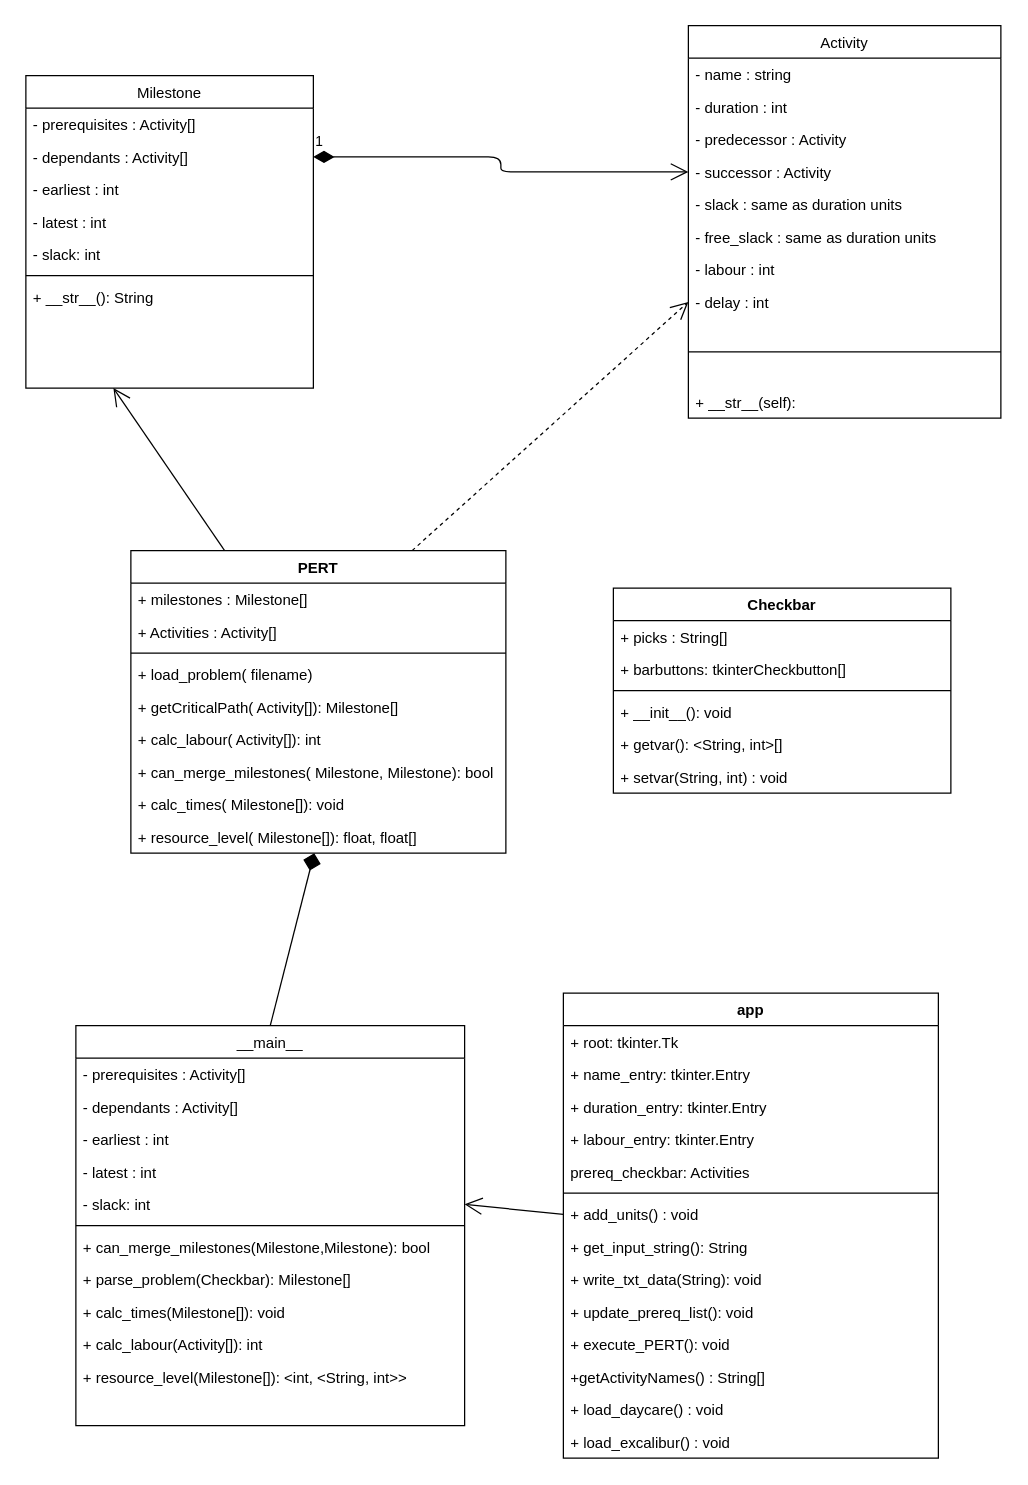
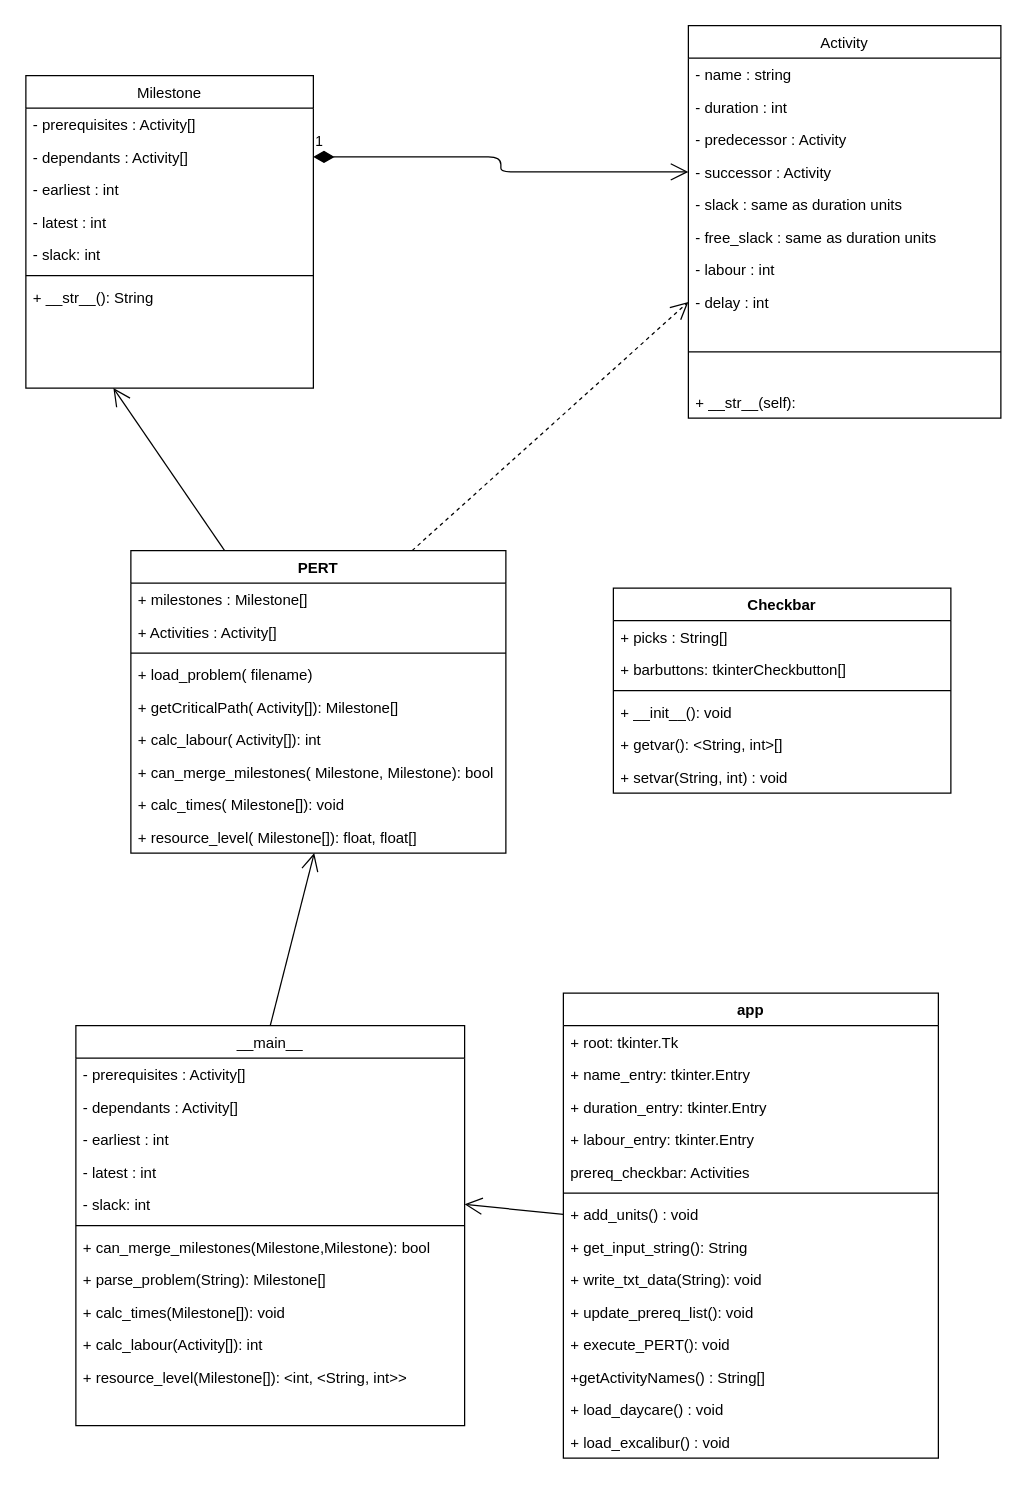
  <mxCell id="0" />
  <mxCell id="1" parent="0" />
  <mxCell id="2" value="Activity" style="swimlane;fontStyle=0;align=center;verticalAlign=top;childLayout=stackLayout;horizontal=1;startSize=26;horizontalStack=0;resizeParent=1;resizeLast=0;collapsible=1;marginBottom=0;rounded=0;shadow=0;strokeWidth=1;" parent="1" vertex="1"><mxGeometry x="550" y="20" width="250" height="314" as="geometry"><mxRectangle x="130" y="380" width="160" height="26" as="alternateBounds" /></mxGeometry></mxCell>
  <mxCell id="3" value="- name : string" style="text;align=left;verticalAlign=top;spacingLeft=4;spacingRight=4;overflow=hidden;rotatable=0;points=[[0,0.5],[1,0.5]];portConstraint=eastwest;" parent="2" vertex="1"><mxGeometry y="26" width="250" height="26" as="geometry" /></mxCell>
  <mxCell id="4" value="- duration : int" style="text;align=left;verticalAlign=top;spacingLeft=4;spacingRight=4;overflow=hidden;rotatable=0;points=[[0,0.5],[1,0.5]];portConstraint=eastwest;" parent="2" vertex="1"><mxGeometry y="52" width="250" height="26" as="geometry" /></mxCell>
  <mxCell id="5" value="- predecessor : Activity" style="text;align=left;verticalAlign=top;spacingLeft=4;spacingRight=4;overflow=hidden;rotatable=0;points=[[0,0.5],[1,0.5]];portConstraint=eastwest;" parent="2" vertex="1"><mxGeometry y="78" width="250" height="26" as="geometry" /></mxCell>
  <mxCell id="6" value="- successor : Activity" style="text;align=left;verticalAlign=top;spacingLeft=4;spacingRight=4;overflow=hidden;rotatable=0;points=[[0,0.5],[1,0.5]];portConstraint=eastwest;" parent="2" vertex="1"><mxGeometry y="104" width="250" height="26" as="geometry" /></mxCell>
  <mxCell id="7" value="- slack : same as duration units" style="text;align=left;verticalAlign=top;spacingLeft=4;spacingRight=4;overflow=hidden;rotatable=0;points=[[0,0.5],[1,0.5]];portConstraint=eastwest;" parent="2" vertex="1"><mxGeometry y="130" width="250" height="26" as="geometry" /></mxCell>
  <mxCell id="8" value="- free_slack : same as duration units" style="text;align=left;verticalAlign=top;spacingLeft=4;spacingRight=4;overflow=hidden;rotatable=0;points=[[0,0.5],[1,0.5]];portConstraint=eastwest;" parent="2" vertex="1"><mxGeometry y="156" width="250" height="26" as="geometry" /></mxCell>
  <mxCell id="9" value="- labour : int" style="text;align=left;verticalAlign=top;spacingLeft=4;spacingRight=4;overflow=hidden;rotatable=0;points=[[0,0.5],[1,0.5]];portConstraint=eastwest;" parent="2" vertex="1"><mxGeometry y="182" width="250" height="26" as="geometry" /></mxCell>
  <mxCell id="10" value="- delay : int" style="text;align=left;verticalAlign=top;spacingLeft=4;spacingRight=4;overflow=hidden;rotatable=0;points=[[0,0.5],[1,0.5]];portConstraint=eastwest;" parent="2" vertex="1"><mxGeometry y="208" width="250" height="26" as="geometry" /></mxCell>
  <mxCell id="11" value="" style="line;html=1;strokeWidth=1;align=left;verticalAlign=middle;spacingTop=-1;spacingLeft=3;spacingRight=3;rotatable=0;labelPosition=right;points=[];portConstraint=eastwest;" parent="2" vertex="1"><mxGeometry y="234" width="250" height="54" as="geometry" /></mxCell>
  <mxCell id="12" value="+ __str__(self):" style="text;align=left;verticalAlign=top;spacingLeft=4;spacingRight=4;overflow=hidden;rotatable=0;points=[[0,0.5],[1,0.5]];portConstraint=eastwest;" parent="2" vertex="1"><mxGeometry y="288" width="250" height="26" as="geometry" /></mxCell>
  <mxCell id="13" value="PERT" style="swimlane;fontStyle=1;align=center;verticalAlign=top;childLayout=stackLayout;horizontal=1;startSize=26;horizontalStack=0;resizeParent=1;resizeParentMax=0;resizeLast=0;collapsible=1;marginBottom=0;" parent="1" vertex="1"><mxGeometry x="104" y="440" width="300" height="242" as="geometry" /></mxCell>
  <mxCell id="14" value="+ milestones : Milestone[]" style="text;strokeColor=none;fillColor=none;align=left;verticalAlign=top;spacingLeft=4;spacingRight=4;overflow=hidden;rotatable=0;points=[[0,0.5],[1,0.5]];portConstraint=eastwest;" parent="13" vertex="1"><mxGeometry y="26" width="300" height="26" as="geometry" /></mxCell>
  <mxCell id="15" value="+ Activities : Activity[]" style="text;strokeColor=none;fillColor=none;align=left;verticalAlign=top;spacingLeft=4;spacingRight=4;overflow=hidden;rotatable=0;points=[[0,0.5],[1,0.5]];portConstraint=eastwest;" parent="13" vertex="1"><mxGeometry y="52" width="300" height="26" as="geometry" /></mxCell>
  <mxCell id="16" value="" style="line;strokeWidth=1;fillColor=none;align=left;verticalAlign=middle;spacingTop=-1;spacingLeft=3;spacingRight=3;rotatable=0;labelPosition=right;points=[];portConstraint=eastwest;" parent="13" vertex="1"><mxGeometry y="78" width="300" height="8" as="geometry" /></mxCell>
  <mxCell id="17" value="+ load_problem( filename)" style="text;strokeColor=none;fillColor=none;align=left;verticalAlign=top;spacingLeft=4;spacingRight=4;overflow=hidden;rotatable=0;points=[[0,0.5],[1,0.5]];portConstraint=eastwest;" parent="13" vertex="1"><mxGeometry y="86" width="300" height="26" as="geometry" /></mxCell>
  <mxCell id="18" value="+ getCriticalPath( Activity[]): Milestone[]" style="text;strokeColor=none;fillColor=none;align=left;verticalAlign=top;spacingLeft=4;spacingRight=4;overflow=hidden;rotatable=0;points=[[0,0.5],[1,0.5]];portConstraint=eastwest;" parent="13" vertex="1"><mxGeometry y="112" width="300" height="26" as="geometry" /></mxCell>
  <mxCell id="19" value="+ calc_labour( Activity[]): int" style="text;strokeColor=none;fillColor=none;align=left;verticalAlign=top;spacingLeft=4;spacingRight=4;overflow=hidden;rotatable=0;points=[[0,0.5],[1,0.5]];portConstraint=eastwest;" parent="13" vertex="1"><mxGeometry y="138" width="300" height="26" as="geometry" /></mxCell>
  <mxCell id="20" value="+ can_merge_milestones( Milestone, Milestone): bool" style="text;strokeColor=none;fillColor=none;align=left;verticalAlign=top;spacingLeft=4;spacingRight=4;overflow=hidden;rotatable=0;points=[[0,0.5],[1,0.5]];portConstraint=eastwest;" parent="13" vertex="1"><mxGeometry y="164" width="300" height="26" as="geometry" /></mxCell>
  <mxCell id="21" value="+ calc_times( Milestone[]): void" style="text;strokeColor=none;fillColor=none;align=left;verticalAlign=top;spacingLeft=4;spacingRight=4;overflow=hidden;rotatable=0;points=[[0,0.5],[1,0.5]];portConstraint=eastwest;" parent="13" vertex="1"><mxGeometry y="190" width="300" height="26" as="geometry" /></mxCell>
  <mxCell id="22" value="+ resource_level( Milestone[]): float, float[]" style="text;strokeColor=none;fillColor=none;align=left;verticalAlign=top;spacingLeft=4;spacingRight=4;overflow=hidden;rotatable=0;points=[[0,0.5],[1,0.5]];portConstraint=eastwest;" parent="13" vertex="1"><mxGeometry y="216" width="300" height="26" as="geometry" /></mxCell>
  <mxCell id="23" value="__main__" style="swimlane;fontStyle=0;align=center;verticalAlign=top;childLayout=stackLayout;horizontal=1;startSize=26;horizontalStack=0;resizeParent=1;resizeLast=0;collapsible=1;marginBottom=0;rounded=0;shadow=0;strokeWidth=1;" vertex="1" parent="1"><mxGeometry x="60" y="820" width="311" height="320" as="geometry"><mxRectangle x="550" y="140" width="160" height="26" as="alternateBounds" /></mxGeometry></mxCell>
  <mxCell id="24" value="- prerequisites : Activity[]" style="text;align=left;verticalAlign=top;spacingLeft=4;spacingRight=4;overflow=hidden;rotatable=0;points=[[0,0.5],[1,0.5]];portConstraint=eastwest;" vertex="1" parent="23"><mxGeometry y="26" width="311" height="26" as="geometry" /></mxCell>
  <mxCell id="25" value="- dependants : Activity[]" style="text;align=left;verticalAlign=top;spacingLeft=4;spacingRight=4;overflow=hidden;rotatable=0;points=[[0,0.5],[1,0.5]];portConstraint=eastwest;" vertex="1" parent="23"><mxGeometry y="52" width="311" height="26" as="geometry" /></mxCell>
  <mxCell id="26" value="- earliest : int" style="text;align=left;verticalAlign=top;spacingLeft=4;spacingRight=4;overflow=hidden;rotatable=0;points=[[0,0.5],[1,0.5]];portConstraint=eastwest;" vertex="1" parent="23"><mxGeometry y="78" width="311" height="26" as="geometry" /></mxCell>
  <mxCell id="27" value="- latest : int" style="text;align=left;verticalAlign=top;spacingLeft=4;spacingRight=4;overflow=hidden;rotatable=0;points=[[0,0.5],[1,0.5]];portConstraint=eastwest;" vertex="1" parent="23"><mxGeometry y="104" width="311" height="26" as="geometry" /></mxCell>
  <mxCell id="28" value="- slack: int" style="text;align=left;verticalAlign=top;spacingLeft=4;spacingRight=4;overflow=hidden;rotatable=0;points=[[0,0.5],[1,0.5]];portConstraint=eastwest;" vertex="1" parent="23"><mxGeometry y="130" width="311" height="26" as="geometry" /></mxCell>
  <mxCell id="29" value="" style="line;html=1;strokeWidth=1;align=left;verticalAlign=middle;spacingTop=-1;spacingLeft=3;spacingRight=3;rotatable=0;labelPosition=right;points=[];portConstraint=eastwest;" vertex="1" parent="23"><mxGeometry y="156" width="311" height="8" as="geometry" /></mxCell>
  <mxCell id="30" value="+ can_merge_milestones(Milestone,Milestone): bool" style="text;align=left;verticalAlign=top;spacingLeft=4;spacingRight=4;overflow=hidden;rotatable=0;points=[[0,0.5],[1,0.5]];portConstraint=eastwest;" vertex="1" parent="23"><mxGeometry y="164" width="311" height="26" as="geometry" /></mxCell>
- <mxCell id="31" value="+ parse_problem(Checkbar): Milestone[]" style="text;align=left;verticalAlign=top;spacingLeft=4;spacingRight=4;overflow=hidden;rotatable=0;points=[[0,0.5],[1,0.5]];portConstraint=eastwest;" vertex="1" parent="23"><mxGeometry y="190" width="311" height="26" as="geometry" /></mxCell>
+ <mxCell id="31" value="+ parse_problem(String): Milestone[]" style="text;align=left;verticalAlign=top;spacingLeft=4;spacingRight=4;overflow=hidden;rotatable=0;points=[[0,0.5],[1,0.5]];portConstraint=eastwest;" vertex="1" parent="23"><mxGeometry y="190" width="311" height="26" as="geometry" /></mxCell>
  <mxCell id="32" value="+ calc_times(Milestone[]): void" style="text;align=left;verticalAlign=top;spacingLeft=4;spacingRight=4;overflow=hidden;rotatable=0;points=[[0,0.5],[1,0.5]];portConstraint=eastwest;" vertex="1" parent="23"><mxGeometry y="216" width="311" height="26" as="geometry" /></mxCell>
  <mxCell id="33" value="+ calc_labour(Activity[]): int" style="text;align=left;verticalAlign=top;spacingLeft=4;spacingRight=4;overflow=hidden;rotatable=0;points=[[0,0.5],[1,0.5]];portConstraint=eastwest;" vertex="1" parent="23"><mxGeometry y="242" width="311" height="26" as="geometry" /></mxCell>
  <mxCell id="34" value="+ resource_level(Milestone[]): &lt;int, &lt;String, int&gt;&gt;" style="text;align=left;verticalAlign=top;spacingLeft=4;spacingRight=4;overflow=hidden;rotatable=0;points=[[0,0.5],[1,0.5]];portConstraint=eastwest;" vertex="1" parent="23"><mxGeometry y="268" width="311" height="26" as="geometry" /></mxCell>
  <mxCell id="35" value="Milestone" style="swimlane;fontStyle=0;align=center;verticalAlign=top;childLayout=stackLayout;horizontal=1;startSize=26;horizontalStack=0;resizeParent=1;resizeLast=0;collapsible=1;marginBottom=0;rounded=0;shadow=0;strokeWidth=1;" vertex="1" parent="1"><mxGeometry x="20" y="60" width="230" height="250" as="geometry"><mxRectangle x="550" y="140" width="160" height="26" as="alternateBounds" /></mxGeometry></mxCell>
  <mxCell id="36" value="- prerequisites : Activity[]" style="text;align=left;verticalAlign=top;spacingLeft=4;spacingRight=4;overflow=hidden;rotatable=0;points=[[0,0.5],[1,0.5]];portConstraint=eastwest;" vertex="1" parent="35"><mxGeometry y="26" width="230" height="26" as="geometry" /></mxCell>
  <mxCell id="37" value="- dependants : Activity[]" style="text;align=left;verticalAlign=top;spacingLeft=4;spacingRight=4;overflow=hidden;rotatable=0;points=[[0,0.5],[1,0.5]];portConstraint=eastwest;" vertex="1" parent="35"><mxGeometry y="52" width="230" height="26" as="geometry" /></mxCell>
  <mxCell id="38" value="- earliest : int" style="text;align=left;verticalAlign=top;spacingLeft=4;spacingRight=4;overflow=hidden;rotatable=0;points=[[0,0.5],[1,0.5]];portConstraint=eastwest;" vertex="1" parent="35"><mxGeometry y="78" width="230" height="26" as="geometry" /></mxCell>
  <mxCell id="39" value="- latest : int" style="text;align=left;verticalAlign=top;spacingLeft=4;spacingRight=4;overflow=hidden;rotatable=0;points=[[0,0.5],[1,0.5]];portConstraint=eastwest;" vertex="1" parent="35"><mxGeometry y="104" width="230" height="26" as="geometry" /></mxCell>
  <mxCell id="40" value="- slack: int" style="text;align=left;verticalAlign=top;spacingLeft=4;spacingRight=4;overflow=hidden;rotatable=0;points=[[0,0.5],[1,0.5]];portConstraint=eastwest;" vertex="1" parent="35"><mxGeometry y="130" width="230" height="26" as="geometry" /></mxCell>
  <mxCell id="41" value="" style="line;html=1;strokeWidth=1;align=left;verticalAlign=middle;spacingTop=-1;spacingLeft=3;spacingRight=3;rotatable=0;labelPosition=right;points=[];portConstraint=eastwest;" vertex="1" parent="35"><mxGeometry y="156" width="230" height="8" as="geometry" /></mxCell>
  <mxCell id="42" value="+ __str__(): String" style="text;align=left;verticalAlign=top;spacingLeft=4;spacingRight=4;overflow=hidden;rotatable=0;points=[[0,0.5],[1,0.5]];portConstraint=eastwest;" vertex="1" parent="35"><mxGeometry y="164" width="230" height="26" as="geometry" /></mxCell>
  <mxCell id="43" value="app" style="swimlane;fontStyle=1;align=center;verticalAlign=top;childLayout=stackLayout;horizontal=1;startSize=26;horizontalStack=0;resizeParent=1;resizeParentMax=0;resizeLast=0;collapsible=1;marginBottom=0;" vertex="1" parent="1"><mxGeometry x="450" y="794" width="300" height="372" as="geometry" /></mxCell>
  <mxCell id="44" value="+ root: tkinter.Tk" style="text;strokeColor=none;fillColor=none;align=left;verticalAlign=top;spacingLeft=4;spacingRight=4;overflow=hidden;rotatable=0;points=[[0,0.5],[1,0.5]];portConstraint=eastwest;" vertex="1" parent="43"><mxGeometry y="26" width="300" height="26" as="geometry" /></mxCell>
  <mxCell id="45" value="+ name_entry: tkinter.Entry" style="text;strokeColor=none;fillColor=none;align=left;verticalAlign=top;spacingLeft=4;spacingRight=4;overflow=hidden;rotatable=0;points=[[0,0.5],[1,0.5]];portConstraint=eastwest;" vertex="1" parent="43"><mxGeometry y="52" width="300" height="26" as="geometry" /></mxCell>
  <mxCell id="46" value="+ duration_entry: tkinter.Entry" style="text;strokeColor=none;fillColor=none;align=left;verticalAlign=top;spacingLeft=4;spacingRight=4;overflow=hidden;rotatable=0;points=[[0,0.5],[1,0.5]];portConstraint=eastwest;" vertex="1" parent="43"><mxGeometry y="78" width="300" height="26" as="geometry" /></mxCell>
  <mxCell id="47" value="+ labour_entry: tkinter.Entry" style="text;strokeColor=none;fillColor=none;align=left;verticalAlign=top;spacingLeft=4;spacingRight=4;overflow=hidden;rotatable=0;points=[[0,0.5],[1,0.5]];portConstraint=eastwest;" vertex="1" parent="43"><mxGeometry y="104" width="300" height="26" as="geometry" /></mxCell>
  <mxCell id="48" value="prereq_checkbar: Activities" style="text;strokeColor=none;fillColor=none;align=left;verticalAlign=top;spacingLeft=4;spacingRight=4;overflow=hidden;rotatable=0;points=[[0,0.5],[1,0.5]];portConstraint=eastwest;" vertex="1" parent="43"><mxGeometry y="130" width="300" height="26" as="geometry" /></mxCell>
  <mxCell id="49" value="" style="line;strokeWidth=1;fillColor=none;align=left;verticalAlign=middle;spacingTop=-1;spacingLeft=3;spacingRight=3;rotatable=0;labelPosition=right;points=[];portConstraint=eastwest;" vertex="1" parent="43"><mxGeometry y="156" width="300" height="8" as="geometry" /></mxCell>
  <mxCell id="50" value="+ add_units() : void" style="text;strokeColor=none;fillColor=none;align=left;verticalAlign=top;spacingLeft=4;spacingRight=4;overflow=hidden;rotatable=0;points=[[0,0.5],[1,0.5]];portConstraint=eastwest;" vertex="1" parent="43"><mxGeometry y="164" width="300" height="26" as="geometry" /></mxCell>
  <mxCell id="51" value="+ get_input_string(): String" style="text;strokeColor=none;fillColor=none;align=left;verticalAlign=top;spacingLeft=4;spacingRight=4;overflow=hidden;rotatable=0;points=[[0,0.5],[1,0.5]];portConstraint=eastwest;" vertex="1" parent="43"><mxGeometry y="190" width="300" height="26" as="geometry" /></mxCell>
  <mxCell id="52" value="+ write_txt_data(String): void" style="text;strokeColor=none;fillColor=none;align=left;verticalAlign=top;spacingLeft=4;spacingRight=4;overflow=hidden;rotatable=0;points=[[0,0.5],[1,0.5]];portConstraint=eastwest;" vertex="1" parent="43"><mxGeometry y="216" width="300" height="26" as="geometry" /></mxCell>
  <mxCell id="53" value="+ update_prereq_list(): void" style="text;strokeColor=none;fillColor=none;align=left;verticalAlign=top;spacingLeft=4;spacingRight=4;overflow=hidden;rotatable=0;points=[[0,0.5],[1,0.5]];portConstraint=eastwest;" vertex="1" parent="43"><mxGeometry y="242" width="300" height="26" as="geometry" /></mxCell>
  <mxCell id="54" value="+ execute_PERT(): void" style="text;strokeColor=none;fillColor=none;align=left;verticalAlign=top;spacingLeft=4;spacingRight=4;overflow=hidden;rotatable=0;points=[[0,0.5],[1,0.5]];portConstraint=eastwest;" vertex="1" parent="43"><mxGeometry y="268" width="300" height="26" as="geometry" /></mxCell>
  <mxCell id="55" value="+getActivityNames() : String[]" style="text;strokeColor=none;fillColor=none;align=left;verticalAlign=top;spacingLeft=4;spacingRight=4;overflow=hidden;rotatable=0;points=[[0,0.5],[1,0.5]];portConstraint=eastwest;" vertex="1" parent="43"><mxGeometry y="294" width="300" height="26" as="geometry" /></mxCell>
  <mxCell id="56" value="+ load_daycare() : void" style="text;strokeColor=none;fillColor=none;align=left;verticalAlign=top;spacingLeft=4;spacingRight=4;overflow=hidden;rotatable=0;points=[[0,0.5],[1,0.5]];portConstraint=eastwest;" vertex="1" parent="43"><mxGeometry y="320" width="300" height="26" as="geometry" /></mxCell>
  <mxCell id="57" value="+ load_excalibur() : void" style="text;strokeColor=none;fillColor=none;align=left;verticalAlign=top;spacingLeft=4;spacingRight=4;overflow=hidden;rotatable=0;points=[[0,0.5],[1,0.5]];portConstraint=eastwest;" vertex="1" parent="43"><mxGeometry y="346" width="300" height="26" as="geometry" /></mxCell>
  <mxCell id="58" value="1" style="endArrow=open;html=1;endSize=12;startArrow=diamondThin;startSize=14;startFill=1;edgeStyle=orthogonalEdgeStyle;align=left;verticalAlign=bottom;exitX=1;exitY=0.5;exitDx=0;exitDy=0;entryX=0;entryY=0.5;entryDx=0;entryDy=0;" edge="1" parent="1" source="37" target="6"><mxGeometry x="-1" y="3" relative="1" as="geometry"><mxPoint x="300" y="130" as="sourcePoint" /><mxPoint x="460" y="130" as="targetPoint" /></mxGeometry></mxCell>
- <mxCell id="59" value="" style="endArrow=diamond;endFill=1;endSize=12;html=1;exitX=0.5;exitY=0;exitDx=0;exitDy=0;" edge="1" parent="1" source="23" target="22"><mxGeometry width="160" relative="1" as="geometry"><mxPoint x="220" y="780" as="sourcePoint" /><mxPoint x="380" y="780" as="targetPoint" /></mxGeometry></mxCell>
+ <mxCell id="59" value="" style="endArrow=open;endFill=1;endSize=12;html=1;exitX=0.5;exitY=0;exitDx=0;exitDy=0;" edge="1" parent="1" source="23" target="22"><mxGeometry width="160" relative="1" as="geometry"><mxPoint x="220" y="780" as="sourcePoint" /><mxPoint x="380" y="780" as="targetPoint" /></mxGeometry></mxCell>
  <mxCell id="60" value="" style="endArrow=open;endFill=1;endSize=12;html=1;exitX=0.25;exitY=0;exitDx=0;exitDy=0;" edge="1" parent="1" source="13"><mxGeometry width="160" relative="1" as="geometry"><mxPoint x="250" y="440" as="sourcePoint" /><mxPoint x="90" y="310" as="targetPoint" /></mxGeometry></mxCell>
  <mxCell id="61" value="" style="endArrow=open;endFill=1;endSize=12;html=1;entryX=0;entryY=0.5;entryDx=0;entryDy=0;exitX=0.75;exitY=0;exitDx=0;exitDy=0;dashed=1;" edge="1" parent="1" source="13" target="10"><mxGeometry width="160" relative="1" as="geometry"><mxPoint x="260" y="450" as="sourcePoint" /><mxPoint x="390" y="320" as="targetPoint" /></mxGeometry></mxCell>
  <mxCell id="62" value="Checkbar" style="swimlane;fontStyle=1;align=center;verticalAlign=top;childLayout=stackLayout;horizontal=1;startSize=26;horizontalStack=0;resizeParent=1;resizeParentMax=0;resizeLast=0;collapsible=1;marginBottom=0;" vertex="1" parent="1"><mxGeometry x="490" y="470" width="270" height="164" as="geometry" /></mxCell>
  <mxCell id="63" value="+ picks : String[]" style="text;strokeColor=none;fillColor=none;align=left;verticalAlign=top;spacingLeft=4;spacingRight=4;overflow=hidden;rotatable=0;points=[[0,0.5],[1,0.5]];portConstraint=eastwest;" vertex="1" parent="62"><mxGeometry y="26" width="270" height="26" as="geometry" /></mxCell>
  <mxCell id="64" value="+ barbuttons: tkinterCheckbutton[]" style="text;strokeColor=none;fillColor=none;align=left;verticalAlign=top;spacingLeft=4;spacingRight=4;overflow=hidden;rotatable=0;points=[[0,0.5],[1,0.5]];portConstraint=eastwest;" vertex="1" parent="62"><mxGeometry y="52" width="270" height="26" as="geometry" /></mxCell>
  <mxCell id="65" value="" style="line;strokeWidth=1;fillColor=none;align=left;verticalAlign=middle;spacingTop=-1;spacingLeft=3;spacingRight=3;rotatable=0;labelPosition=right;points=[];portConstraint=eastwest;" vertex="1" parent="62"><mxGeometry y="78" width="270" height="8" as="geometry" /></mxCell>
  <mxCell id="66" value="+ __init__(): void" style="text;strokeColor=none;fillColor=none;align=left;verticalAlign=top;spacingLeft=4;spacingRight=4;overflow=hidden;rotatable=0;points=[[0,0.5],[1,0.5]];portConstraint=eastwest;" vertex="1" parent="62"><mxGeometry y="86" width="270" height="26" as="geometry" /></mxCell>
  <mxCell id="67" value="+ getvar(): &lt;String, int&gt;[]" style="text;strokeColor=none;fillColor=none;align=left;verticalAlign=top;spacingLeft=4;spacingRight=4;overflow=hidden;rotatable=0;points=[[0,0.5],[1,0.5]];portConstraint=eastwest;" vertex="1" parent="62"><mxGeometry y="112" width="270" height="26" as="geometry" /></mxCell>
  <mxCell id="68" value="+ setvar(String, int) : void" style="text;strokeColor=none;fillColor=none;align=left;verticalAlign=top;spacingLeft=4;spacingRight=4;overflow=hidden;rotatable=0;points=[[0,0.5],[1,0.5]];portConstraint=eastwest;" vertex="1" parent="62"><mxGeometry y="138" width="270" height="26" as="geometry" /></mxCell>
  <mxCell id="69" value="" style="endArrow=open;endFill=1;endSize=12;html=1;entryX=1;entryY=0.5;entryDx=0;entryDy=0;exitX=0;exitY=0.5;exitDx=0;exitDy=0;" edge="1" parent="1" source="50" target="28"><mxGeometry width="160" relative="1" as="geometry"><mxPoint x="390" y="1000" as="sourcePoint" /><mxPoint x="550" y="1000" as="targetPoint" /></mxGeometry></mxCell>
